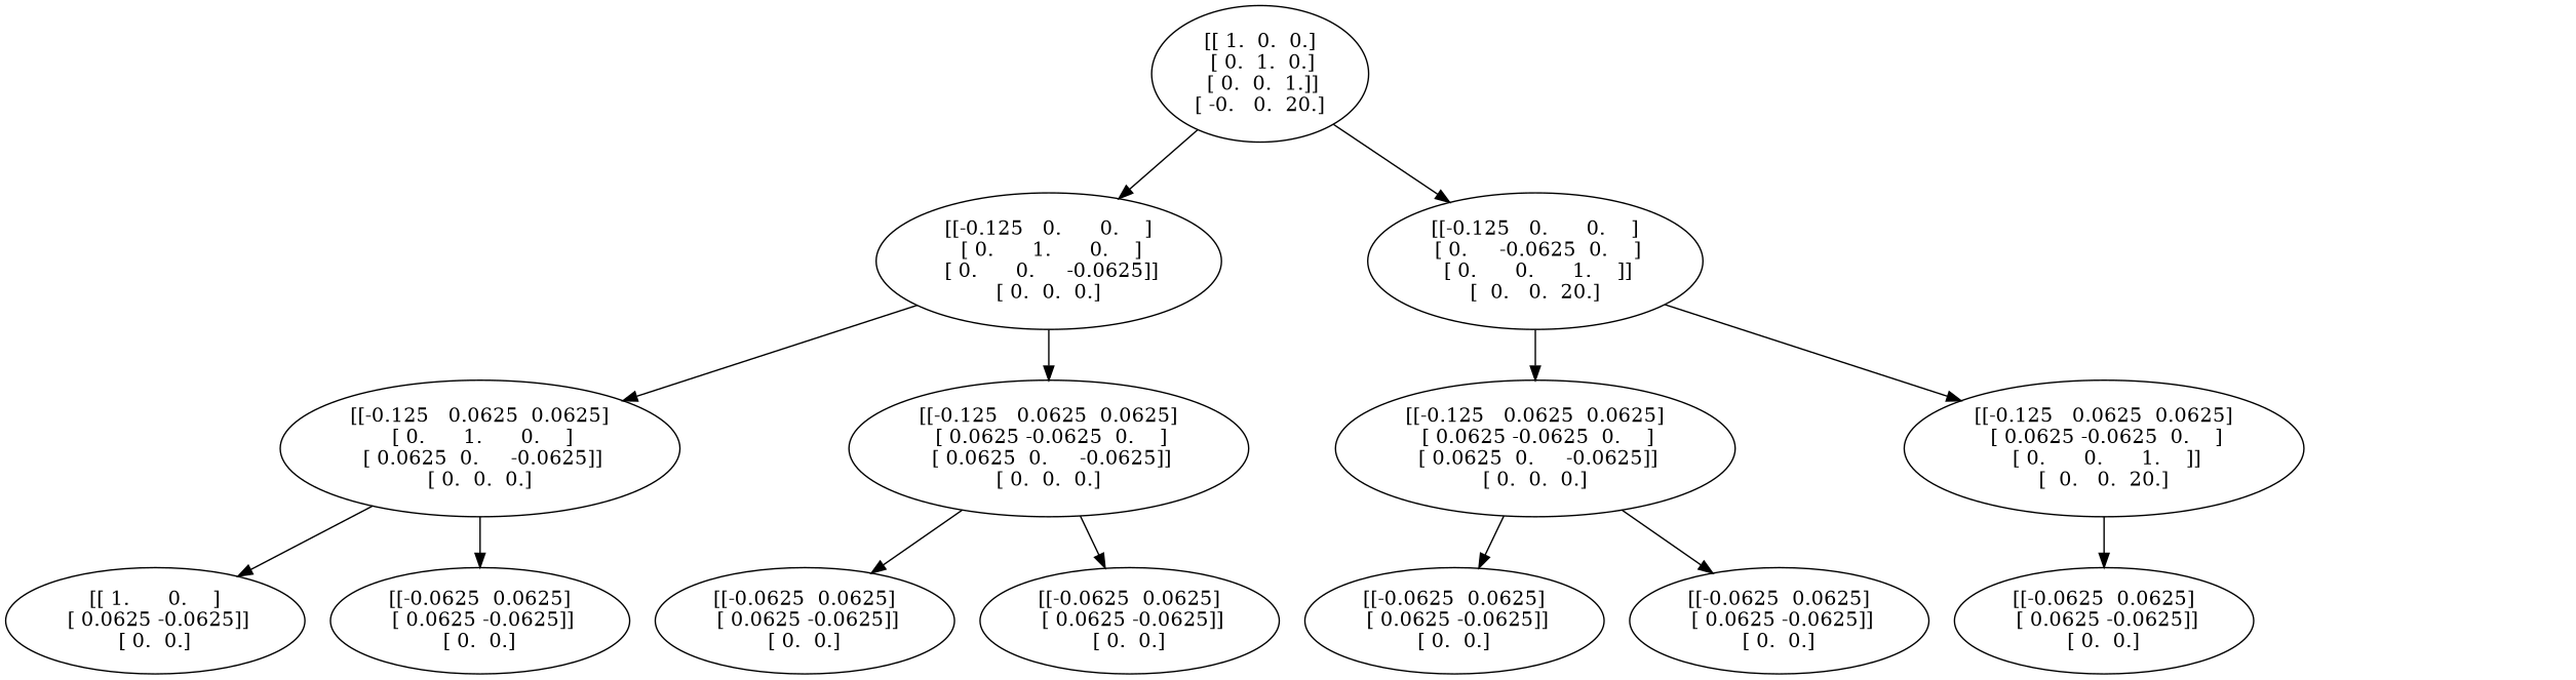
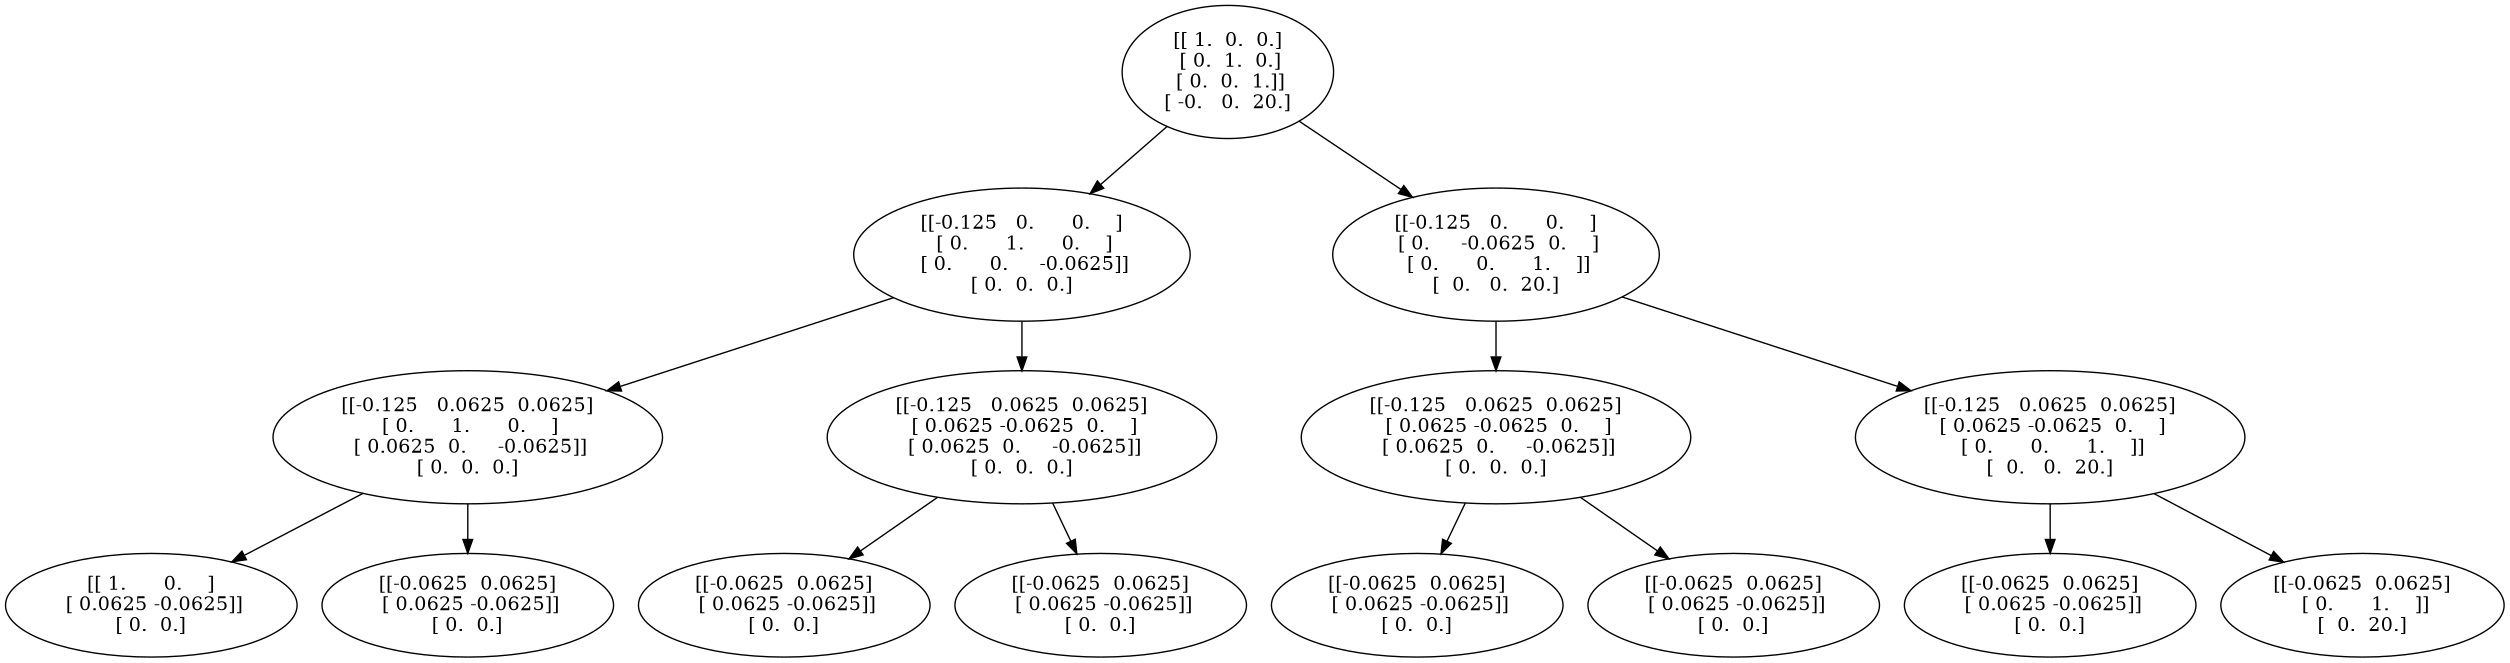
  digraph {
    n1 [label="[[ 1.  0.  0.]\n [ 0.  1.  0.]\n [ 0.  0.  1.]]\n[ -0.   0.  20.]"]
    n2 [label="[[-0.125   0.      0.    ]\n [ 0.      1.      0.    ]\n [ 0.      0.     -0.0625]]\n[ 0.  0.  0.]"]
    n3 [label="[[-0.125   0.      0.    ]\n [ 0.     -0.0625  0.    ]\n [ 0.      0.      1.    ]]\n[  0.   0.  20.]"]
    n4 [label="[[-0.125   0.0625  0.0625]\n [ 0.      1.      0.    ]\n [ 0.0625  0.     -0.0625]]\n[ 0.  0.  0.]"]
    n5 [label="[[-0.125   0.0625  0.0625]\n [ 0.0625 -0.0625  0.    ]\n [ 0.0625  0.     -0.0625]]\n[ 0.  0.  0.]"]
    n6 [label="[[-0.125   0.0625  0.0625]\n [ 0.0625 -0.0625  0.    ]\n [ 0.0625  0.     -0.0625]]\n[ 0.  0.  0.]"]
    n7 [label="[[-0.125   0.0625  0.0625]\n [ 0.0625 -0.0625  0.    ]\n [ 0.      0.      1.    ]]\n[  0.   0.  20.]"]
    n8 [label="[[ 1.      0.    ]\n [ 0.0625 -0.0625]]\n[ 0.  0.]"]
    n9 [label="[[-0.0625  0.0625]\n [ 0.0625 -0.0625]]\n[ 0.  0.]"]
    n10 [label="[[-0.0625  0.0625]\n [ 0.0625 -0.0625]]\n[ 0.  0.]"]
    n11 [label="[[-0.0625  0.0625]\n [ 0.0625 -0.0625]]\n[ 0.  0.]"]
    n12 [label="[[-0.0625  0.0625]\n [ 0.0625 -0.0625]]\n[ 0.  0.]"]
    n13 [label="[[-0.0625  0.0625]\n [ 0.0625 -0.0625]]\n[ 0.  0.]"]
    n14 [label="[[-0.0625  0.0625]\n [ 0.0625 -0.0625]]\n[ 0.  0.]"]
+   n15 [label="[[-0.0625  0.0625]\n [ 0.      1.    ]]\n[  0.  20.]"]
    n1 -> n2
    n1 -> n3
    n2 -> n4
    n2 -> n5
    n3 -> n6
    n3 -> n7
    n4 -> n8
    n4 -> n9
    n5 -> n10
    n5 -> n11
    n6 -> n12
    n6 -> n13
    n7 -> n14
+   n7 -> n15
  }
